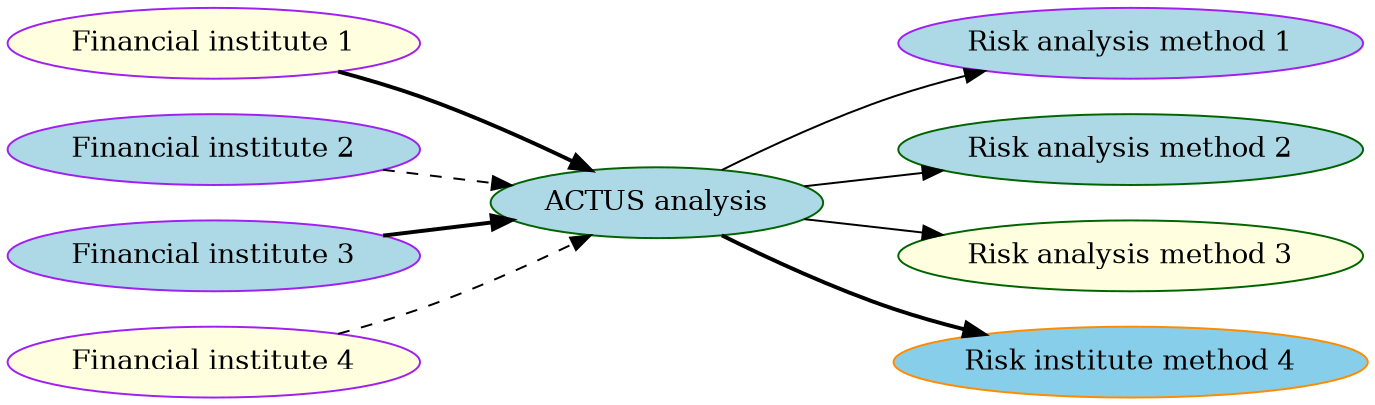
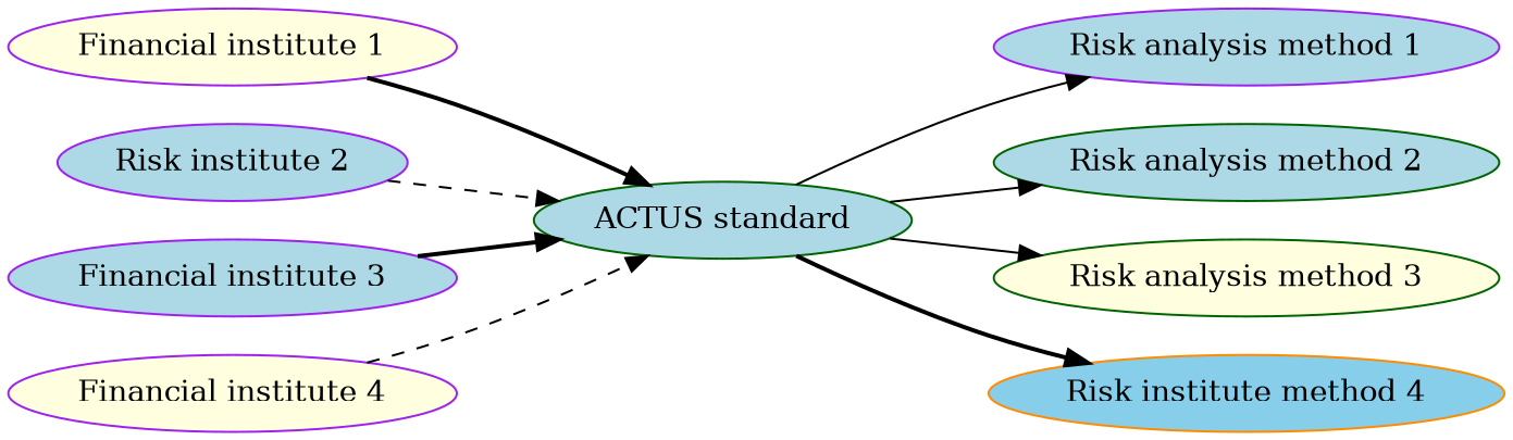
  digraph {
    rankdir=LR
    node [color=purple fillcolor=lightblue style=filled]
    edge [style=bold]
    n1 [fillcolor=lightyellow label="Financial institute 1"]
-   n2 [color=darkgreen label="ACTUS analysis"]
+   n2 [color=darkgreen label="ACTUS standard"]
    n3 [label="Risk analysis method 1"]
    n4 [color=darkgreen label="Risk analysis method 2"]
    n5 [color=darkgreen fillcolor=lightyellow label="Risk analysis method 3"]
    n6 [color=darkorange fillcolor=skyblue label="Risk institute method 4"]
-   n7 [label="Financial institute 2"]
+   n7 [label="Risk institute 2"]
    n8 [label="Financial institute 3"]
    n9 [fillcolor=lightyellow label="Financial institute 4"]
    n1 -> n2
    n2 -> n3 [style=solid]
    n2 -> n4 [style=solid]
    n2 -> n5 [style=solid]
    n2 -> n6
    n7 -> n2 [style=dashed]
    n8 -> n2
    n9 -> n2 [style=dashed]
  }
